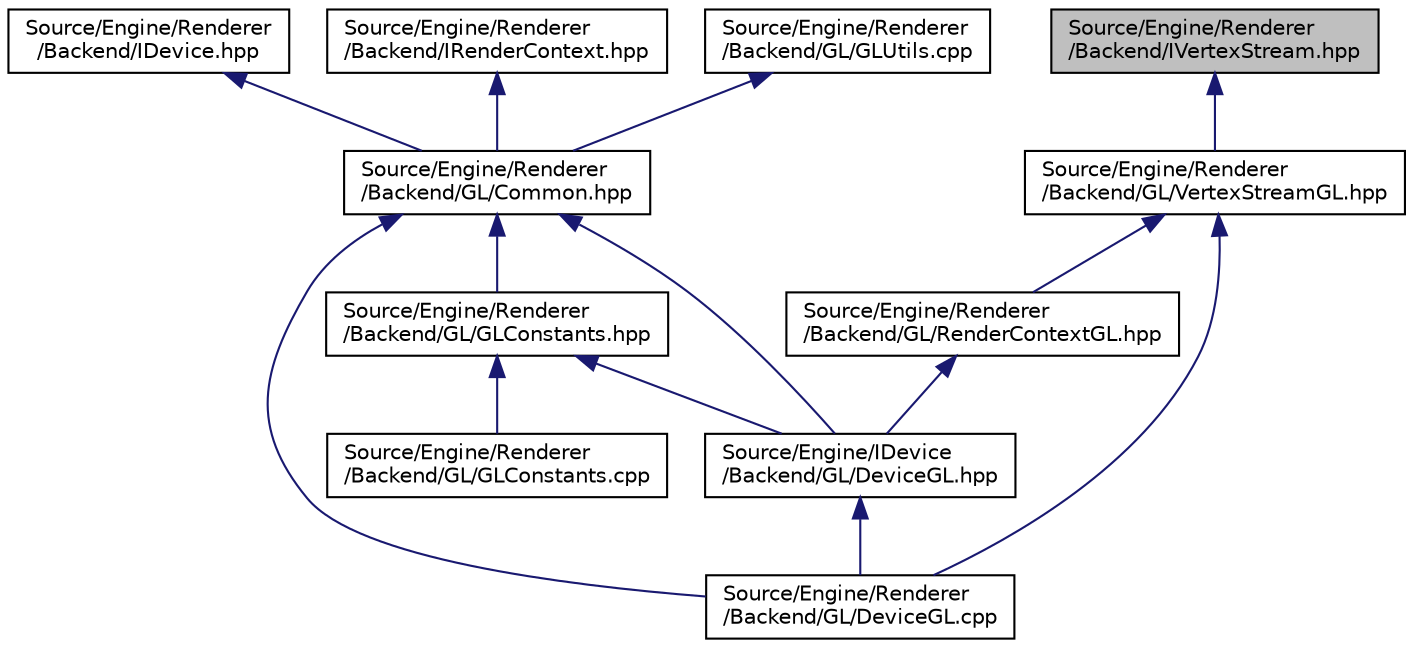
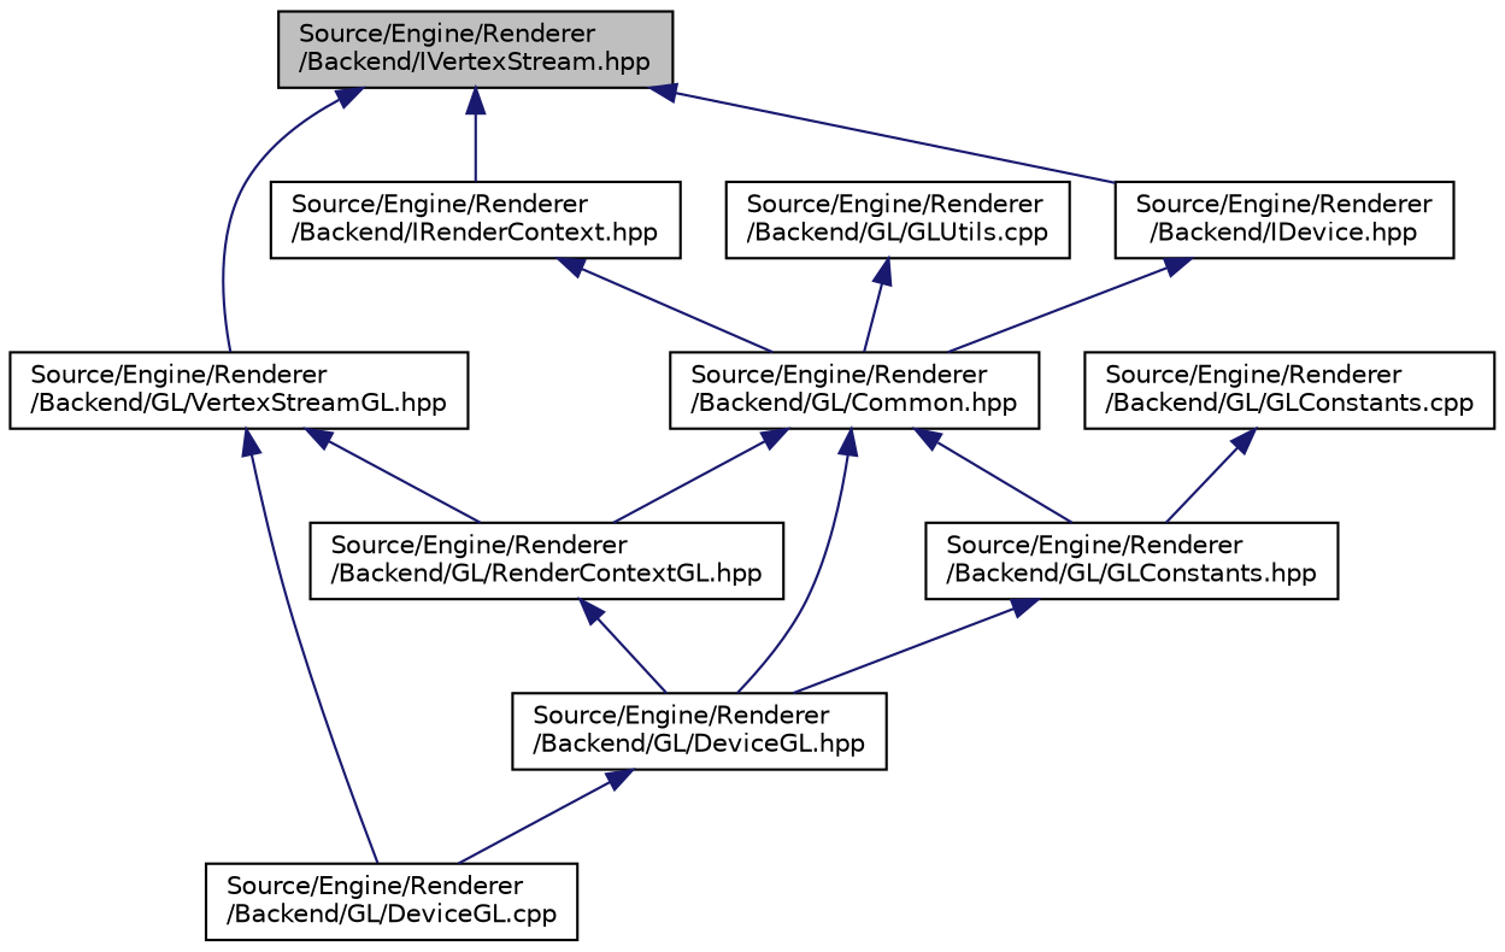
  digraph {
    node [color=black fillcolor=white fontname=Helvetica fontsize=10 shape=record style=filled]
    edge [color=midnightblue dir=back fontname=Helvetica fontsize=10 labelfontname=Helvetica labelfontsize=10 style=solid]
    n1 [fillcolor=grey75 fontcolor=black height=0.2 label="Source/Engine/Renderer\l/Backend/IVertexStream.hpp" width=0.4]
    n2 [height=0.2 label="Source/Engine/Renderer\l/Backend/IDevice.hpp" width=0.4]
    n3 [height=0.2 label="Source/Engine/Renderer\l/Backend/IRenderContext.hpp" width=0.4]
    n4 [height=0.2 label="Source/Engine/Renderer\l/Backend/GL/VertexStreamGL.hpp" width=0.4]
    n5 [height=0.2 label="Source/Engine/Renderer\l/Backend/GL/Common.hpp" width=0.4]
    n6 [height=0.2 label="Source/Engine/Renderer\l/Backend/GL/RenderContextGL.hpp" width=0.4]
    n7 [height=0.2 label="Source/Engine/Renderer\l/Backend/GL/DeviceGL.cpp" width=0.4]
-   n8 [height=0.2 label="Source/Engine/IDevice\l/Backend/GL/DeviceGL.hpp" width=0.4]
+   n8 [height=0.2 label="Source/Engine/Renderer\l/Backend/GL/DeviceGL.hpp" width=0.4]
    n9 [height=0.2 label="Source/Engine/Renderer\l/Backend/GL/GLConstants.hpp" width=0.4]
    n10 [height=0.2 label="Source/Engine/Renderer\l/Backend/GL/GLConstants.cpp" width=0.4]
    n11 [height=0.2 label="Source/Engine/Renderer\l/Backend/GL/GLUtils.cpp" width=0.4]
+   n1 -> n2
+   n1 -> n3
    n1 -> n4
    n2 -> n5
    n3 -> n5
    n4 -> n6
    n4 -> n7
-   n5 -> n7
+   n5 -> n6
    n5 -> n8
    n5 -> n9
    n6 -> n8
    n8 -> n7
    n9 -> n8
-   n9 -> n10
+   n10 -> n9
    n11 -> n5
  }
